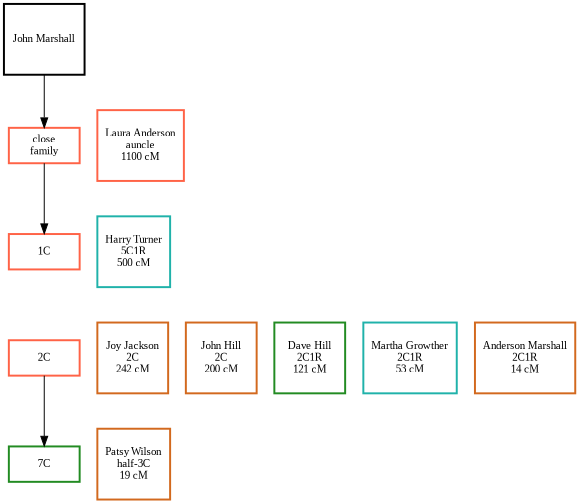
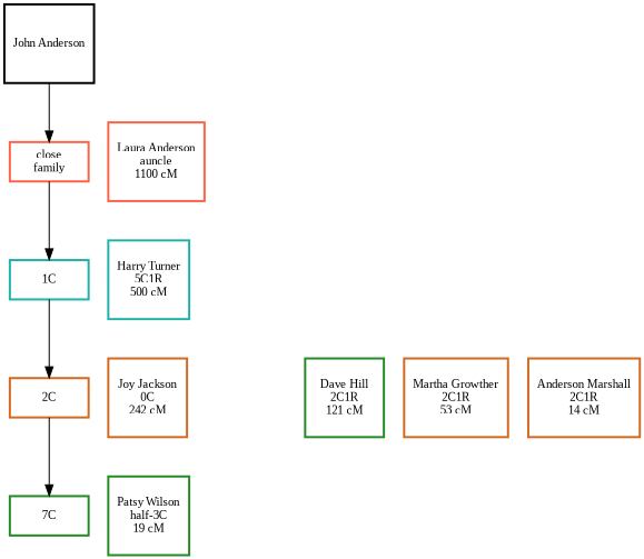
  digraph {
    fontname="Liberation Serif"
    node [fontname="Liberation Serif" fontsize=11 shape=box style="setlinewidth(2)" color=chocolate]
    edge [fontname="Liberation Serif" style=invis]
-   n1 [height=1 label="John Marshall" row=top width=1 color=""]
+   n1 [height=1 label="John Anderson" row=top width=1 color=""]
    n2 [color=tomato height=0.5 label="close\nfamily" row=top width=1]
    n3 [color=tomato height=1 label="Laura Anderson\nauncle\n1100 cM" width=1]
-   n4 [color=tomato height=0.5 label="1C" row=top width=1]
+   n4 [color=lightseagreen height=0.5 label="1C" row=top width=1]
    n5 [color=lightseagreen height=1 label="Harry Turner\n5C1R\n500 cM" width=1]
-   n6 [color=tomato height=0.5 label="2C" row=top width=1]
-   n7 [height=1 label="Joy Jackson\n2C\n242 cM" width=1]
-   n8 [height=1 label="John Hill\n2C\n200 cM" width=1]
+   n6 [height=0.5 label="2C" row=top width=1]
+   n7 [height=1 label="Joy Jackson\n0C\n242 cM" width=1]
    n9 [color=forestgreen height=1 label="Dave Hill\n2C1R\n121 cM" width=1]
-   n10 [color=lightseagreen height=1 label="Martha Growther\n2C1R\n53 cM" width=1]
+   n10 [height=1 label="Martha Growther\n2C1R\n53 cM" width=1]
    n11 [height=1 label="Anderson Marshall\n2C1R\n14 cM" width=1]
    n12 [color=forestgreen height=0.5 label="7C" row=top width=1]
-   n13 [height=1 label="Patsy Wilson\nhalf-3C\n19 cM" width=1]
+   n13 [color=forestgreen height=1 label="Patsy Wilson\nhalf-3C\n19 cM" width=1]
    subgraph sub_1 {
      rank=same
      n1
    }
    subgraph sub_2 {
      rank=same
      n2
      n3
    }
    subgraph sub_3 {
      rank=same
      n4
      n5
    }
    subgraph sub_4 {
      rank=same
      n6
      n7
-     n8
      n9
      n10
      n11
    }
    subgraph sub_5 {
      rank=same
      n12
      n13
    }
    n1 -> n2 [style=""]
    n2 -> n3
    n2 -> n4 [style=""]
    n4 -> n5
+   n4 -> n6 [style=""]
    n6 -> n7
    n6 -> n12 [style=""]
-   n7 -> n8
-   n8 -> n9
    n9 -> n10
    n10 -> n11
    n12 -> n13
  }
